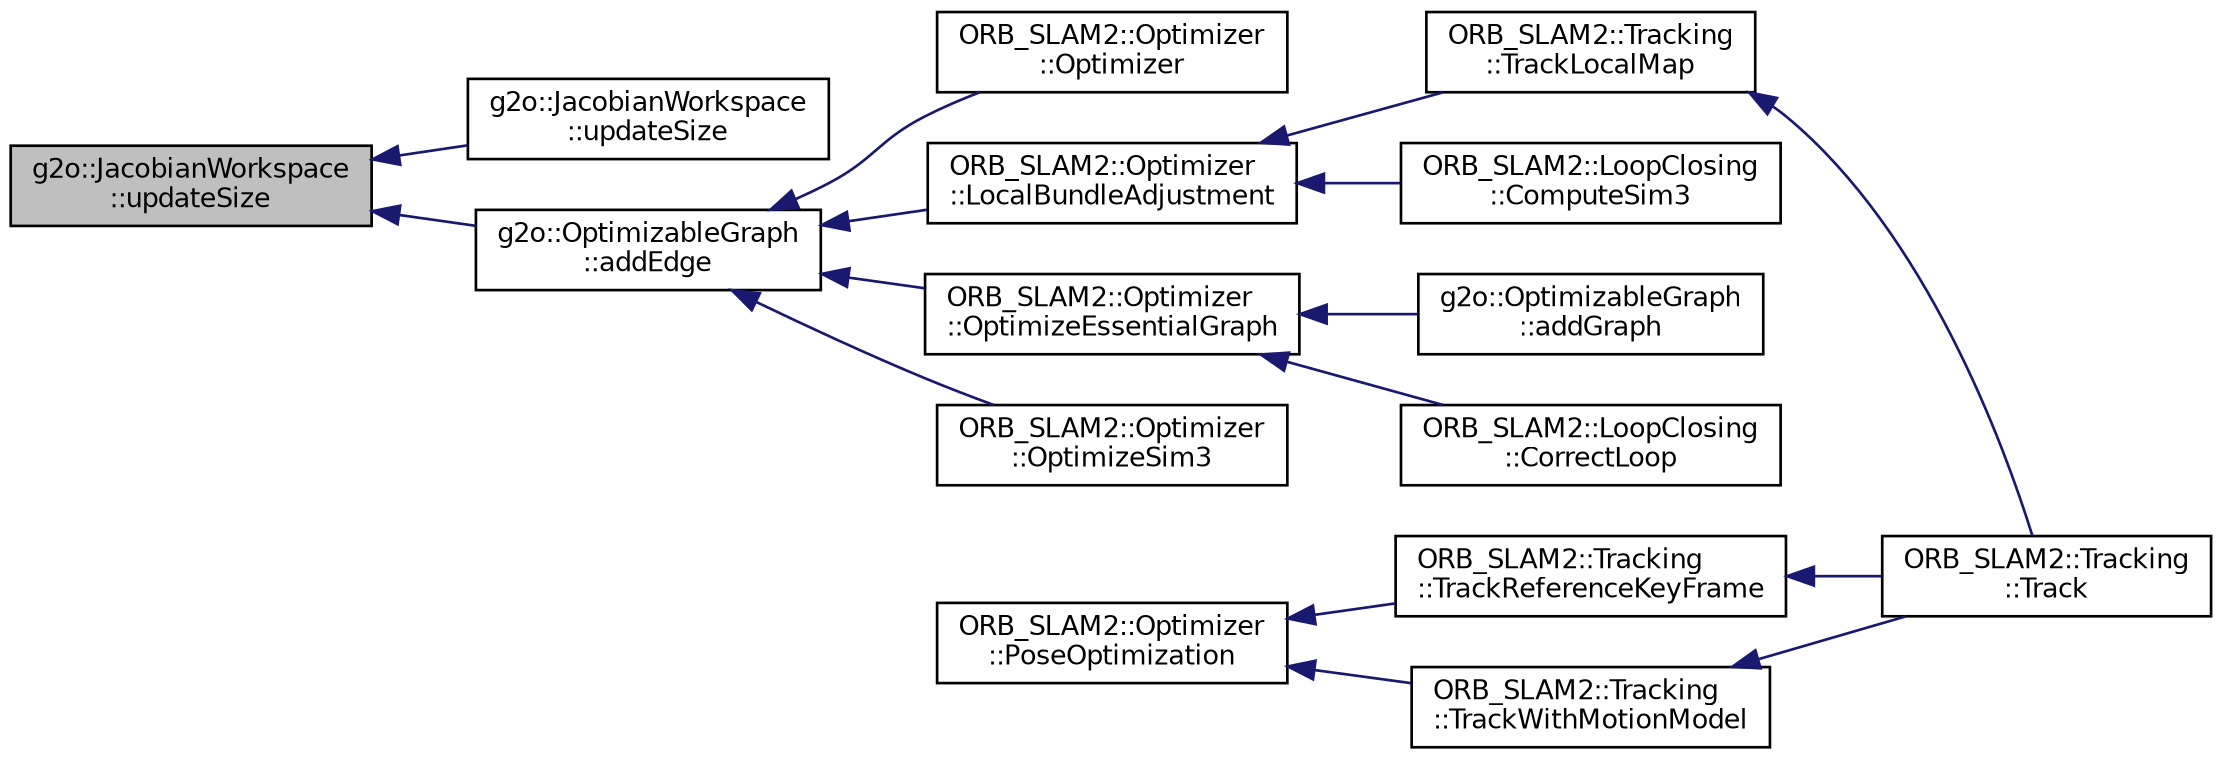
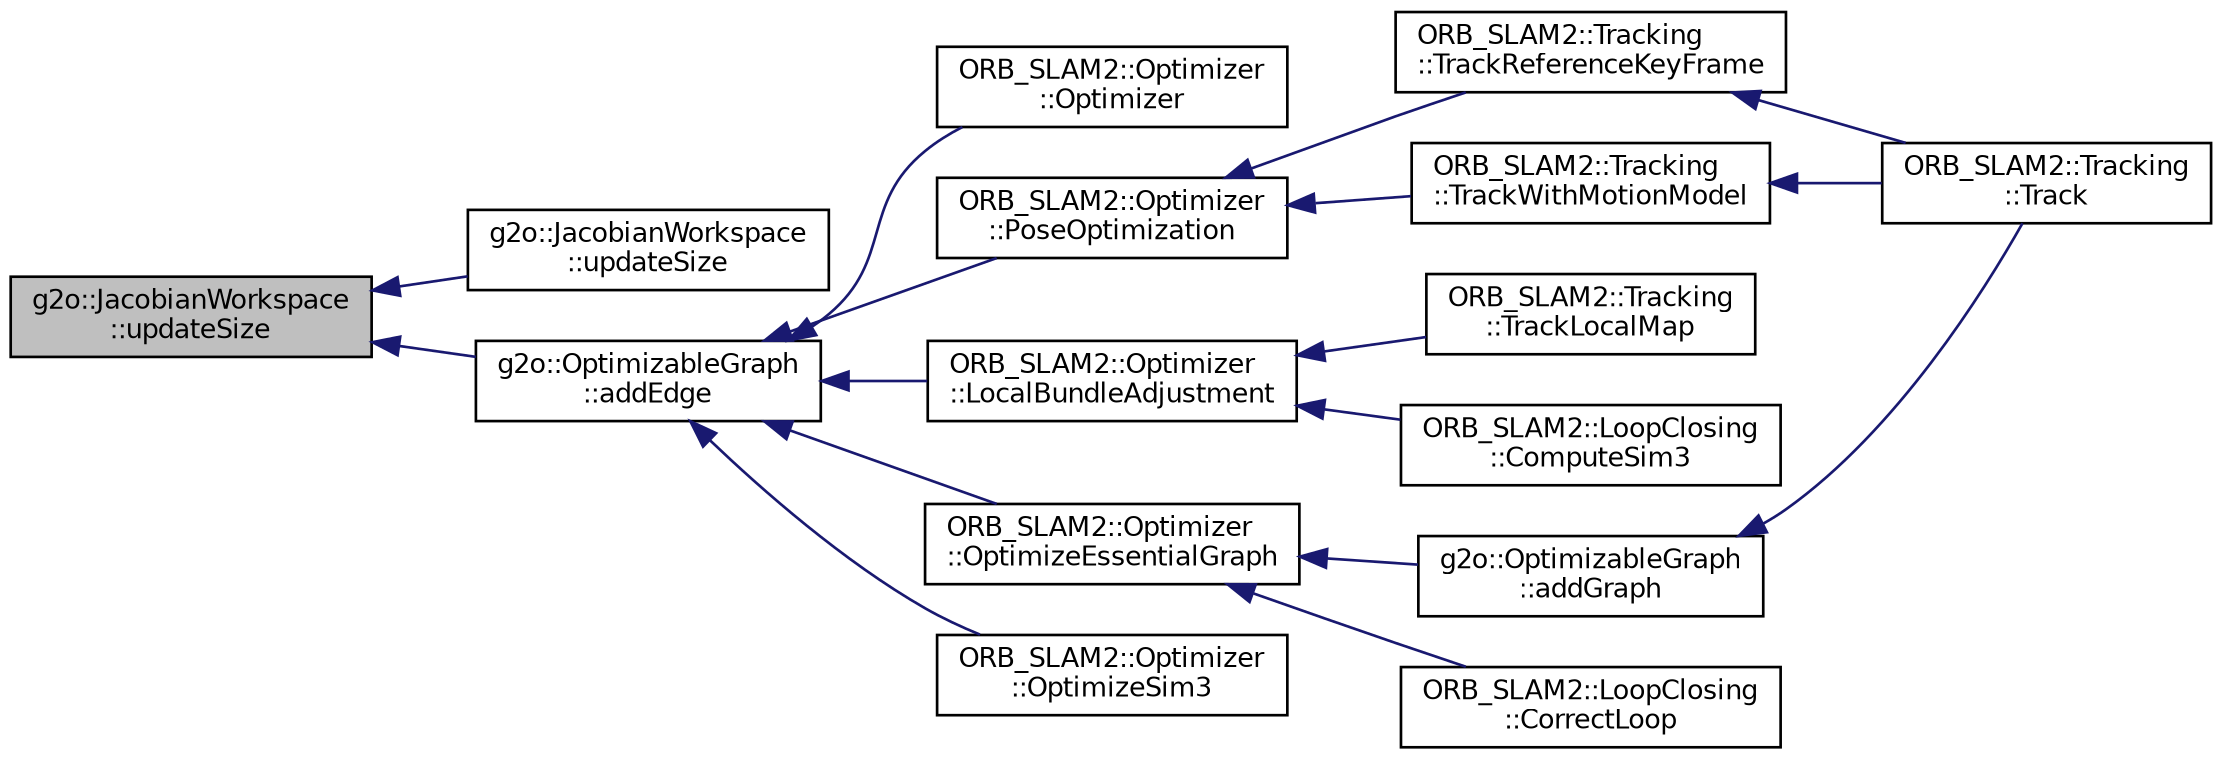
  digraph {
    rankdir=LR
    node [color=black fillcolor=white fontname=Helvetica fontsize=10 shape=record style=filled]
    edge [color=midnightblue dir=back fontname=Helvetica fontsize=10 labelfontname=Helvetica labelfontsize=10 style=solid]
    n1 [fillcolor=grey75 fontcolor=black height=0.2 label="g2o::JacobianWorkspace\l::updateSize" width=0.4]
    n2 [height=0.2 label="g2o::JacobianWorkspace\l::updateSize" width=0.4]
    n3 [height=0.2 label="g2o::OptimizableGraph\l::addEdge" width=0.4]
    n4 [height=0.2 label="ORB_SLAM2::Optimizer\l::Optimizer" width=0.4]
    n5 [height=0.2 label="ORB_SLAM2::Optimizer\l::PoseOptimization" width=0.4]
    n6 [height=0.2 label="ORB_SLAM2::Optimizer\l::LocalBundleAdjustment" width=0.4]
    n7 [height=0.2 label="ORB_SLAM2::Optimizer\l::OptimizeEssentialGraph" width=0.4]
    n8 [height=0.2 label="ORB_SLAM2::Optimizer\l::OptimizeSim3" width=0.4]
    n9 [height=0.2 label="ORB_SLAM2::Tracking\l::TrackReferenceKeyFrame" width=0.4]
    n10 [height=0.2 label="ORB_SLAM2::Tracking\l::TrackWithMotionModel" width=0.4]
    n11 [height=0.2 label="ORB_SLAM2::Tracking\l::TrackLocalMap" width=0.4]
    n12 [height=0.2 label="ORB_SLAM2::LoopClosing\l::ComputeSim3" width=0.4]
    n13 [height=0.2 label="g2o::OptimizableGraph\l::addGraph" width=0.4]
    n14 [height=0.2 label="ORB_SLAM2::LoopClosing\l::CorrectLoop" width=0.4]
    n15 [height=0.2 label="ORB_SLAM2::Tracking\l::Track" width=0.4]
    n1 -> n2
    n1 -> n3
    n3 -> n4
+   n3 -> n5
    n3 -> n6
    n3 -> n7
    n3 -> n8
    n5 -> n9
    n5 -> n10
    n6 -> n11
    n6 -> n12
    n7 -> n13
    n7 -> n14
    n9 -> n15
    n10 -> n15
-   n11 -> n15
+   n13 -> n15
  }
